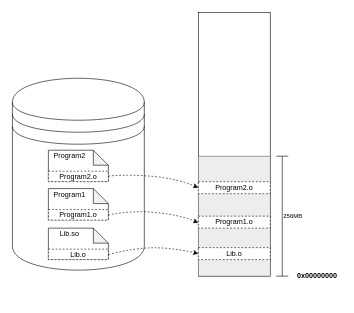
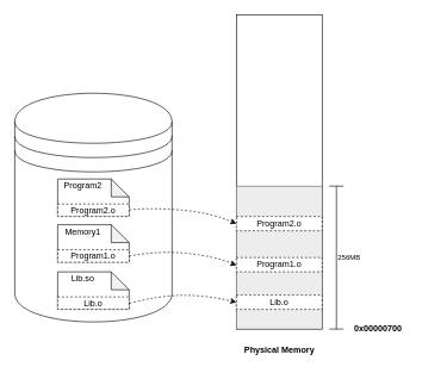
  <mxCell id="0" />
  <mxCell id="1" parent="0" />
  <mxCell id="2" value="" style="shape=datastore;whiteSpace=wrap;html=1;" vertex="1" parent="1"><mxGeometry x="20" y="130" width="220" height="320" as="geometry" /></mxCell>
  <mxCell id="3" value="" style="rounded=0;whiteSpace=wrap;html=1;" vertex="1" parent="1"><mxGeometry x="330" y="20" width="120" height="440" as="geometry" /></mxCell>
  <mxCell id="4" value="" style="rounded=0;whiteSpace=wrap;html=1;strokeColor=#666666;fontColor=#333333;fillColor=#EDEDED;" vertex="1" parent="1"><mxGeometry x="330" y="260" width="120" height="200" as="geometry" /></mxCell>
  <mxCell id="5" value="Program2.o" style="rounded=0;whiteSpace=wrap;html=1;dashed=1;" vertex="1" parent="1"><mxGeometry x="330" y="302.5" width="120" height="20" as="geometry" /></mxCell>
  <mxCell id="6" value="Lib.o" style="rounded=0;whiteSpace=wrap;html=1;dashed=1;" vertex="1" parent="1"><mxGeometry x="330" y="412.5" width="120" height="20" as="geometry" /></mxCell>
  <mxCell id="7" value="Program1.o" style="rounded=0;whiteSpace=wrap;html=1;dashed=1;" vertex="1" parent="1"><mxGeometry x="330" y="360" width="120" height="20" as="geometry" /></mxCell>
  <mxCell id="8" value="&lt;font style=&quot;font-size: 10px&quot;&gt;256MB&lt;/font&gt;" style="shape=crossbar;whiteSpace=wrap;html=1;rounded=1;fillColor=#EDEDED;rotation=0;sketch=0;shadow=0;noLabel=0;direction=north;movableLabel=1;" vertex="1" parent="1"><mxGeometry x="460" y="260" width="20" height="200" as="geometry"><mxPoint x="18" as="offset" /></mxGeometry></mxCell>
- <mxCell id="10" value="&lt;b&gt;0x00000000&lt;/b&gt;" style="text;html=1;align=center;verticalAlign=middle;resizable=0;points=[];autosize=1;" vertex="1" parent="1"><mxGeometry x="488" y="450" width="80" height="20" as="geometry" /></mxCell>
+ <mxCell id="9" value="&lt;b&gt;Physical Memory&lt;/b&gt;" style="text;html=1;align=center;verticalAlign=middle;resizable=0;points=[];autosize=1;" vertex="1" parent="1"><mxGeometry x="335" y="480" width="110" height="20" as="geometry" /></mxCell>
+ <mxCell id="10" value="&lt;b&gt;0x00000700&lt;/b&gt;" style="text;html=1;align=center;verticalAlign=middle;resizable=0;points=[];autosize=1;" vertex="1" parent="1"><mxGeometry x="488" y="450" width="80" height="20" as="geometry" /></mxCell>
  <mxCell id="11" value="" style="curved=1;endArrow=classic;html=1;entryX=0;entryY=0.5;entryDx=0;entryDy=0;exitX=1;exitY=0.457;exitDx=0;exitDy=0;exitPerimeter=0;dashed=1;" edge="1" parent="1" source="16" target="5"><mxGeometry width="50" height="50" relative="1" as="geometry"><mxPoint x="190" y="310" as="sourcePoint" /><mxPoint x="280" y="260" as="targetPoint" /><Array as="points"><mxPoint x="220" y="290" /><mxPoint x="296" y="298" /></Array></mxGeometry></mxCell>
  <mxCell id="12" value="" style="curved=1;endArrow=classic;html=1;entryX=0;entryY=0.55;entryDx=0;entryDy=0;exitX=1;exitY=0.514;exitDx=0;exitDy=0;exitPerimeter=0;dashed=1;entryPerimeter=0;" edge="1" parent="1" source="20" target="7"><mxGeometry width="50" height="50" relative="1" as="geometry"><mxPoint x="180" y="373.93" as="sourcePoint" /><mxPoint x="327.4" y="385" as="targetPoint" /><Array as="points"><mxPoint x="220" y="350" /><mxPoint x="300" y="358" /></Array></mxGeometry></mxCell>
  <mxCell id="13" value="" style="group" vertex="1" connectable="0" parent="1"><mxGeometry x="80" y="250" width="100" height="52.5" as="geometry" /></mxCell>
  <mxCell id="14" value="" style="shape=note;whiteSpace=wrap;html=1;backgroundOutline=1;darkOpacity=0.05;size=25;" vertex="1" parent="13"><mxGeometry width="100" height="52" as="geometry" /></mxCell>
  <mxCell id="15" value="Program2" style="text;html=1;align=center;verticalAlign=middle;resizable=0;points=[];autosize=1;" vertex="1" parent="13"><mxGeometry width="70" height="20" as="geometry" /></mxCell>
  <mxCell id="16" value="Program2.o" style="rounded=0;whiteSpace=wrap;html=1;dashed=1;" vertex="1" parent="13"><mxGeometry y="35" width="100" height="17.5" as="geometry" /></mxCell>
  <mxCell id="17" value="" style="group" vertex="1" connectable="0" parent="1"><mxGeometry x="80" y="314" width="100" height="52.5" as="geometry" /></mxCell>
  <mxCell id="18" value="" style="shape=note;whiteSpace=wrap;html=1;backgroundOutline=1;darkOpacity=0.05;size=25;" vertex="1" parent="17"><mxGeometry width="100" height="52" as="geometry" /></mxCell>
- <mxCell id="19" value="Program1" style="text;html=1;align=center;verticalAlign=middle;resizable=0;points=[];autosize=1;" vertex="1" parent="17"><mxGeometry width="70" height="20" as="geometry" /></mxCell>
+ <mxCell id="19" value="Memory1" style="text;html=1;align=center;verticalAlign=middle;resizable=0;points=[];autosize=1;" vertex="1" parent="17"><mxGeometry width="70" height="20" as="geometry" /></mxCell>
  <mxCell id="20" value="Program1.o" style="rounded=0;whiteSpace=wrap;html=1;dashed=1;" vertex="1" parent="17"><mxGeometry y="35" width="100" height="17.5" as="geometry" /></mxCell>
  <mxCell id="21" value="" style="group" vertex="1" connectable="0" parent="1"><mxGeometry x="80" y="380" width="100" height="52.5" as="geometry" /></mxCell>
  <mxCell id="22" value="" style="shape=note;whiteSpace=wrap;html=1;backgroundOutline=1;darkOpacity=0.05;size=25;" vertex="1" parent="21"><mxGeometry width="100" height="52" as="geometry" /></mxCell>
  <mxCell id="23" value="Lib.so" style="text;html=1;align=center;verticalAlign=middle;resizable=0;points=[];autosize=1;" vertex="1" parent="21"><mxGeometry x="10" width="50" height="20" as="geometry" /></mxCell>
  <mxCell id="24" value="Lib.o" style="rounded=0;whiteSpace=wrap;html=1;dashed=1;" vertex="1" parent="21"><mxGeometry y="35" width="100" height="17.5" as="geometry" /></mxCell>
  <mxCell id="25" value="" style="curved=1;endArrow=classic;html=1;entryX=0;entryY=0.5;entryDx=0;entryDy=0;exitX=1;exitY=0.514;exitDx=0;exitDy=0;exitPerimeter=0;dashed=1;" edge="1" parent="1" source="24" target="6"><mxGeometry width="50" height="50" relative="1" as="geometry"><mxPoint x="185" y="420.495" as="sourcePoint" /><mxPoint x="335" y="433.5" as="targetPoint" /><Array as="points"><mxPoint x="225" y="412.5" /><mxPoint x="290" y="413" /></Array></mxGeometry></mxCell>
